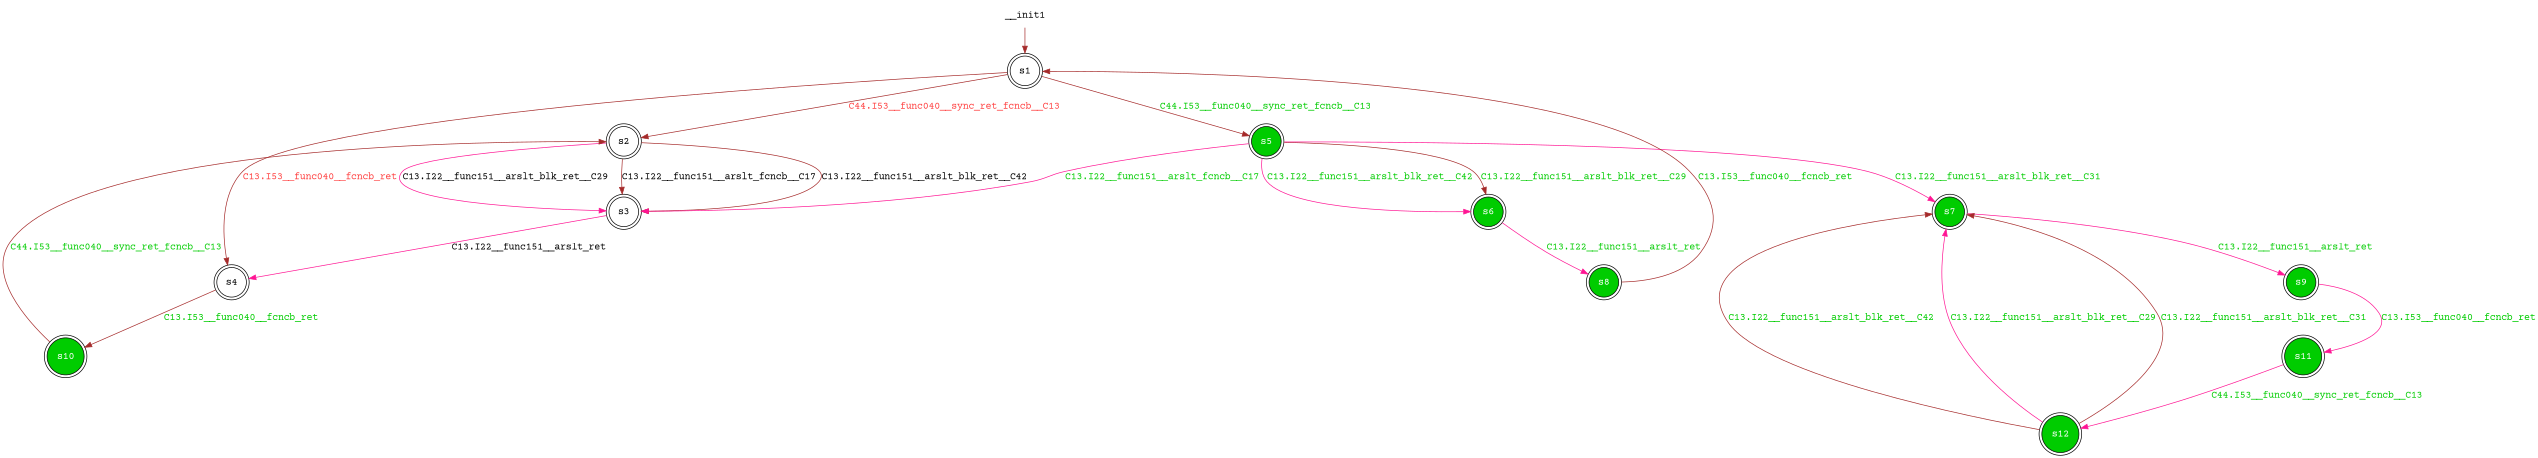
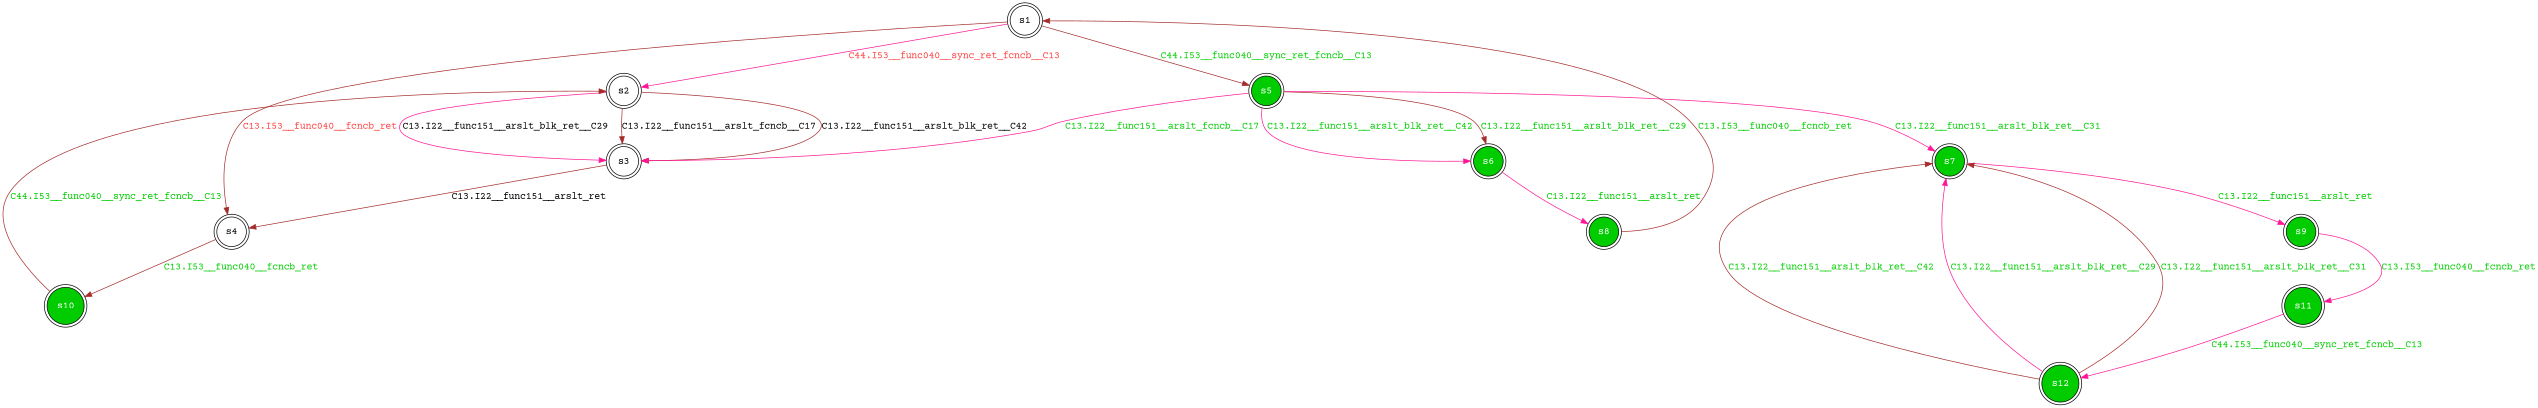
  digraph {
    fontname="Courier Prime"
    node [fontname="Courier Prime" shape=doublecircle fillcolor="#00cc00" fontcolor="#ffffff" style=filled]
    edge [color=brown fontname="Courier Prime"]
    n1 [label=<s1> fillcolor="" fontcolor="" style=""]
    n2 [label=<s2> fillcolor="" fontcolor="" style=""]
    n3 [label=<s5>]
    n4 [label=<s4> fillcolor="" fontcolor="" style=""]
    n5 [label=<s3> fillcolor="" fontcolor="" style=""]
    n6 [label=<s6>]
    n7 [label=<s7>]
    n8 [label=<s10>]
    n9 [label=<s8>]
    n10 [label=<s9>]
    n11 [label=<s11>]
    n12 [label=<s12>]
-   __init1 [shape=none fillcolor="" fontcolor="" style=""]
-   n1 -> n2 [label=<<font color="#ff4040">C44.I53__func040__sync_ret_fcncb__C13</font>>]
+   n1 -> n2 [color=deeppink label=<<font color="#ff4040">C44.I53__func040__sync_ret_fcncb__C13</font>>]
    n1 -> n3 [label=<<font color="#00cc00">C44.I53__func040__sync_ret_fcncb__C13</font>>]
    n1 -> n4 [label=<<font color="#ff4040">C13.I53__func040__fcncb_ret</font>>]
    n2 -> n5 [label=<<font color="#000000">C13.I22__func151__arslt_blk_ret__C42</font>>]
    n2 -> n5 [color=deeppink label=<<font color="#000000">C13.I22__func151__arslt_blk_ret__C29</font>>]
    n2 -> n5 [label=<<font color="#000000">C13.I22__func151__arslt_fcncb__C17</font>>]
    n3 -> n5 [color=deeppink label=<<font color="#00cc00">C13.I22__func151__arslt_fcncb__C17</font>>]
    n3 -> n6 [color=deeppink label=<<font color="#00cc00">C13.I22__func151__arslt_blk_ret__C42</font>>]
    n3 -> n6 [label=<<font color="#00cc00">C13.I22__func151__arslt_blk_ret__C29</font>>]
    n3 -> n7 [color=deeppink label=<<font color="#00cc00">C13.I22__func151__arslt_blk_ret__C31</font>>]
    n4 -> n8 [label=<<font color="#00cc00">C13.I53__func040__fcncb_ret</font>>]
-   n5 -> n4 [color=deeppink label=<<font color="#000000">C13.I22__func151__arslt_ret</font>>]
+   n5 -> n4 [label=<<font color="#000000">C13.I22__func151__arslt_ret</font>>]
    n6 -> n9 [color=deeppink label=<<font color="#00cc00">C13.I22__func151__arslt_ret</font>>]
    n7 -> n10 [color=deeppink label=<<font color="#00cc00">C13.I22__func151__arslt_ret</font>>]
    n8 -> n2 [label=<<font color="#00cc00">C44.I53__func040__sync_ret_fcncb__C13</font>>]
    n9 -> n1 [label=<<font color="#00cc00">C13.I53__func040__fcncb_ret</font>>]
    n10 -> n11 [color=deeppink label=<<font color="#00cc00">C13.I53__func040__fcncb_ret</font>>]
    n11 -> n12 [color=deeppink label=<<font color="#00cc00">C44.I53__func040__sync_ret_fcncb__C13</font>>]
    n12 -> n7 [label=<<font color="#00cc00">C13.I22__func151__arslt_blk_ret__C42</font>>]
    n12 -> n7 [color=deeppink label=<<font color="#00cc00">C13.I22__func151__arslt_blk_ret__C29</font>>]
    n12 -> n7 [label=<<font color="#00cc00">C13.I22__func151__arslt_blk_ret__C31</font>>]
-   __init1 -> n1
  }
